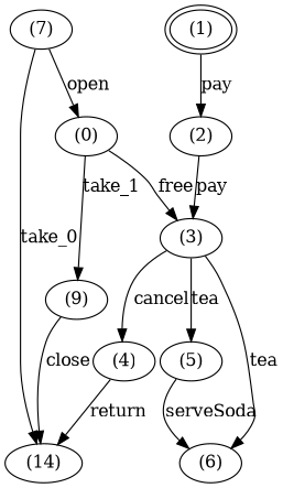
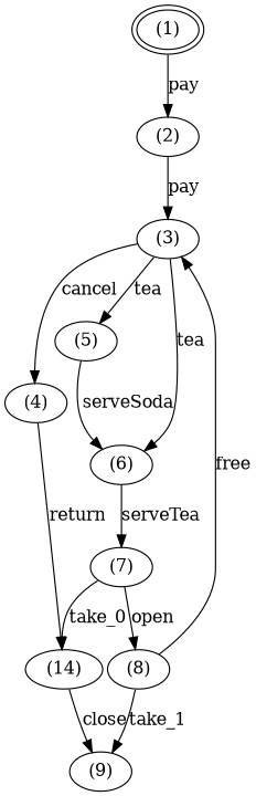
  digraph {
    mclimit=10.0
    nodesep=0.05
    n1 [height=0.25 label="(1)" peripheries=2 width=0.25]
    n2 [height=0.25 label="(2)" width=0.25]
    n3 [height=0.25 label="(3)" width=0.25]
    n4 [height=0.25 label="(5)" width=0.25]
    n5 [height=0.25 label="(6)" width=0.25]
    n6 [height=0.25 label="(4)" width=0.25]
    n7 [height=0.25 label="(7)" width=0.25]
    n8 [height=0.25 label="(14)" width=0.25]
-   n9 [height=0.25 label="(0)" width=0.25]
+   n9 [height=0.25 label="(8)" width=0.25]
    n10 [height=0.25 label="(9)" width=0.25]
    n1 -> n2 [label=pay]
    n2 -> n3 [label=pay]
    n3 -> n4 [label=tea]
    n3 -> n5 [label=tea]
    n3 -> n6 [label=cancel]
    n4 -> n5 [label=serveSoda]
+   n5 -> n7 [label=serveTea]
    n6 -> n8 [label=return]
    n7 -> n8 [label=take_0]
    n7 -> n9 [label=open]
    n9 -> n3 [label=free]
    n9 -> n10 [label=take_1]
-   n10 -> n8 [label=close]
+   n8 -> n10 [label=close]
  }
